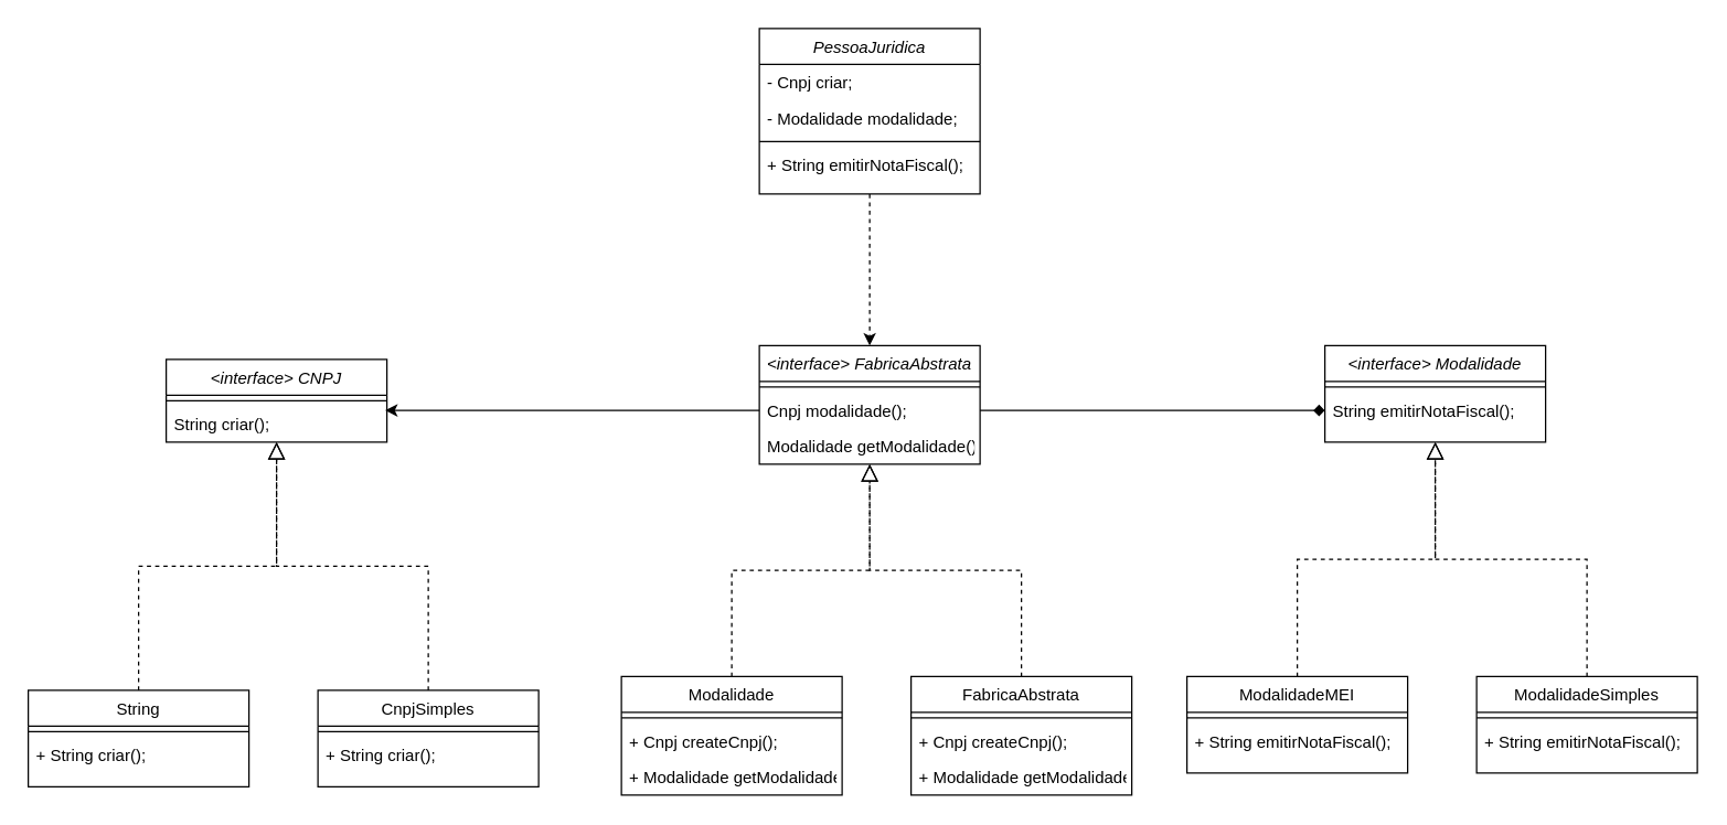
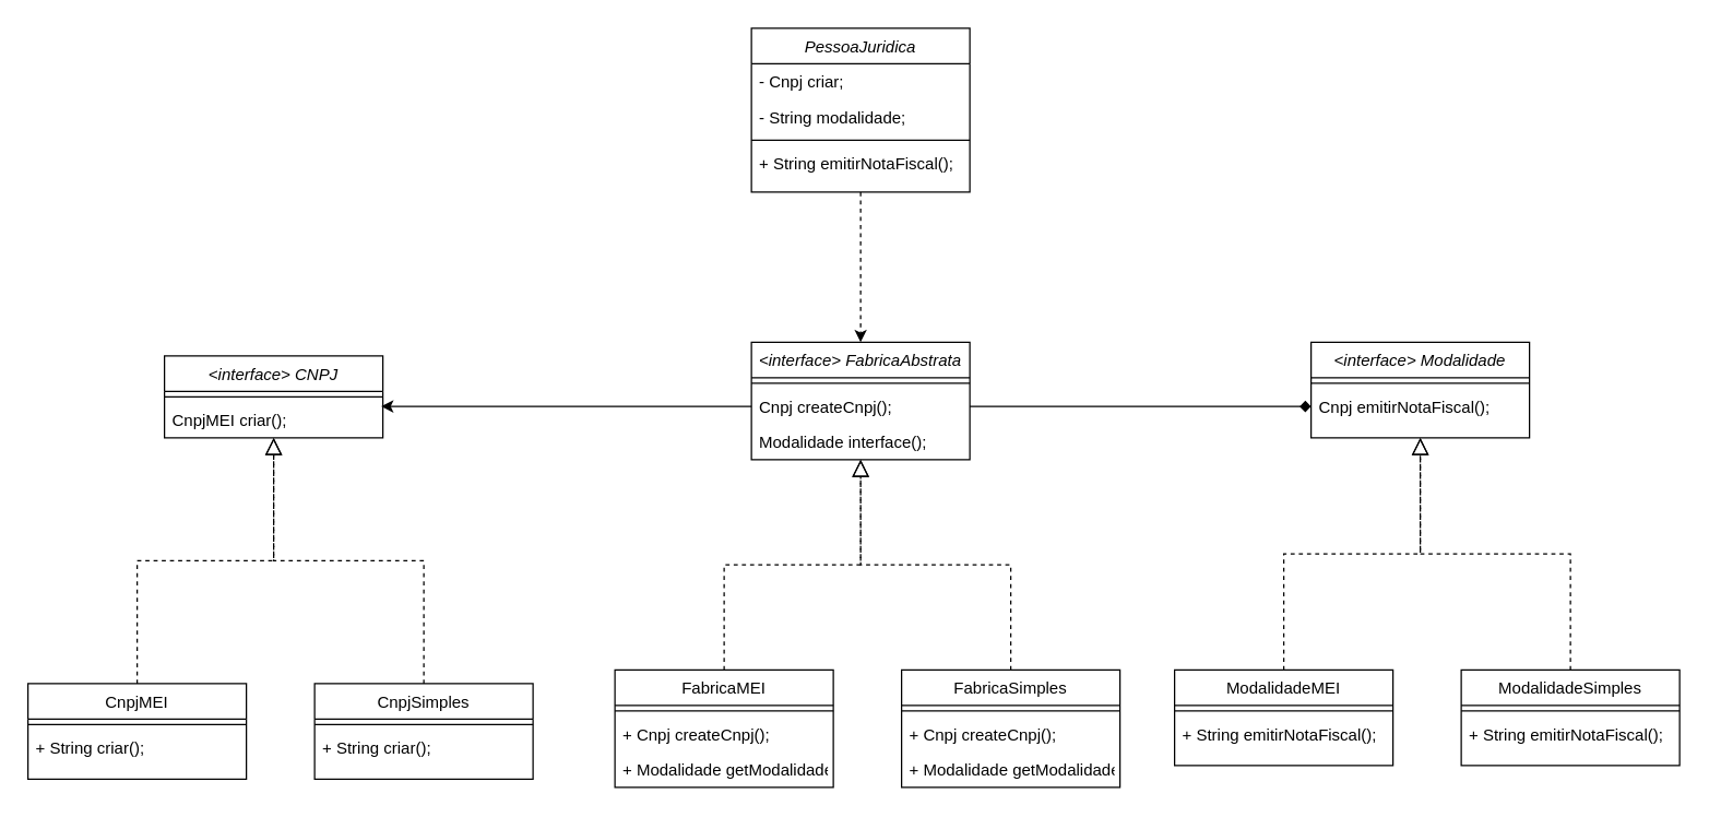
  <mxCell id="0" />
  <mxCell id="1" parent="0" />
  <mxCell id="2" value="&lt;interface&gt; CNPJ" style="swimlane;fontStyle=2;align=center;verticalAlign=top;childLayout=stackLayout;horizontal=1;startSize=26;horizontalStack=0;resizeParent=1;resizeLast=0;collapsible=1;marginBottom=0;rounded=0;shadow=0;strokeWidth=1;" parent="1" vertex="1"><mxGeometry x="120" y="260" width="160" height="60" as="geometry"><mxRectangle x="230" y="140" width="160" height="26" as="alternateBounds" /></mxGeometry></mxCell>
  <mxCell id="3" value="" style="line;html=1;strokeWidth=1;align=left;verticalAlign=middle;spacingTop=-1;spacingLeft=3;spacingRight=3;rotatable=0;labelPosition=right;points=[];portConstraint=eastwest;" parent="2" vertex="1"><mxGeometry y="26" width="160" height="8" as="geometry" /></mxCell>
- <mxCell id="4" value="String criar();" style="text;align=left;verticalAlign=top;spacingLeft=4;spacingRight=4;overflow=hidden;rotatable=0;points=[[0,0.5],[1,0.5]];portConstraint=eastwest;" vertex="1" parent="2"><mxGeometry y="34" width="160" height="26" as="geometry" /></mxCell>
- <mxCell id="5" value="String" style="swimlane;fontStyle=0;align=center;verticalAlign=top;childLayout=stackLayout;horizontal=1;startSize=26;horizontalStack=0;resizeParent=1;resizeLast=0;collapsible=1;marginBottom=0;rounded=0;shadow=0;strokeWidth=1;" parent="1" vertex="1"><mxGeometry x="20" y="500" width="160" height="70" as="geometry"><mxRectangle x="130" y="380" width="160" height="26" as="alternateBounds" /></mxGeometry></mxCell>
+ <mxCell id="4" value="CnpjMEI criar();" style="text;align=left;verticalAlign=top;spacingLeft=4;spacingRight=4;overflow=hidden;rotatable=0;points=[[0,0.5],[1,0.5]];portConstraint=eastwest;" vertex="1" parent="2"><mxGeometry y="34" width="160" height="26" as="geometry" /></mxCell>
+ <mxCell id="5" value="CnpjMEI" style="swimlane;fontStyle=0;align=center;verticalAlign=top;childLayout=stackLayout;horizontal=1;startSize=26;horizontalStack=0;resizeParent=1;resizeLast=0;collapsible=1;marginBottom=0;rounded=0;shadow=0;strokeWidth=1;" parent="1" vertex="1"><mxGeometry x="20" y="500" width="160" height="70" as="geometry"><mxRectangle x="130" y="380" width="160" height="26" as="alternateBounds" /></mxGeometry></mxCell>
  <mxCell id="6" value="" style="line;html=1;strokeWidth=1;align=left;verticalAlign=middle;spacingTop=-1;spacingLeft=3;spacingRight=3;rotatable=0;labelPosition=right;points=[];portConstraint=eastwest;" parent="5" vertex="1"><mxGeometry y="26" width="160" height="8" as="geometry" /></mxCell>
  <mxCell id="7" value="+ String criar();" style="text;align=left;verticalAlign=top;spacingLeft=4;spacingRight=4;overflow=hidden;rotatable=0;points=[[0,0.5],[1,0.5]];portConstraint=eastwest;" vertex="1" parent="5"><mxGeometry y="34" width="160" height="26" as="geometry" /></mxCell>
  <mxCell id="8" value="" style="endArrow=block;endSize=10;endFill=0;shadow=0;strokeWidth=1;rounded=0;curved=0;edgeStyle=elbowEdgeStyle;elbow=vertical;dashed=1;" parent="1" source="5" target="2" edge="1"><mxGeometry width="160" relative="1" as="geometry"><mxPoint x="100" y="343" as="sourcePoint" /><mxPoint x="100" y="343" as="targetPoint" /></mxGeometry></mxCell>
  <mxCell id="9" value="CnpjSimples" style="swimlane;fontStyle=0;align=center;verticalAlign=top;childLayout=stackLayout;horizontal=1;startSize=26;horizontalStack=0;resizeParent=1;resizeLast=0;collapsible=1;marginBottom=0;rounded=0;shadow=0;strokeWidth=1;" parent="1" vertex="1"><mxGeometry x="230" y="500" width="160" height="70" as="geometry"><mxRectangle x="340" y="380" width="170" height="26" as="alternateBounds" /></mxGeometry></mxCell>
  <mxCell id="10" value="" style="line;html=1;strokeWidth=1;align=left;verticalAlign=middle;spacingTop=-1;spacingLeft=3;spacingRight=3;rotatable=0;labelPosition=right;points=[];portConstraint=eastwest;" parent="9" vertex="1"><mxGeometry y="26" width="160" height="8" as="geometry" /></mxCell>
  <mxCell id="11" value="+ String criar();" style="text;align=left;verticalAlign=top;spacingLeft=4;spacingRight=4;overflow=hidden;rotatable=0;points=[[0,0.5],[1,0.5]];portConstraint=eastwest;" vertex="1" parent="9"><mxGeometry y="34" width="160" height="26" as="geometry" /></mxCell>
  <mxCell id="12" value="" style="endArrow=block;endSize=10;endFill=0;shadow=0;strokeWidth=1;rounded=0;curved=0;edgeStyle=elbowEdgeStyle;elbow=vertical;dashed=1;" parent="1" source="9" target="2" edge="1"><mxGeometry width="160" relative="1" as="geometry"><mxPoint x="110" y="513" as="sourcePoint" /><mxPoint x="210" y="411" as="targetPoint" /></mxGeometry></mxCell>
  <mxCell id="13" value="&lt;interface&gt; FabricaAbstrata" style="swimlane;fontStyle=2;align=center;verticalAlign=top;childLayout=stackLayout;horizontal=1;startSize=26;horizontalStack=0;resizeParent=1;resizeLast=0;collapsible=1;marginBottom=0;rounded=0;shadow=0;strokeWidth=1;" vertex="1" parent="1"><mxGeometry x="550" y="250" width="160" height="86" as="geometry"><mxRectangle x="230" y="140" width="160" height="26" as="alternateBounds" /></mxGeometry></mxCell>
  <mxCell id="14" value="" style="line;html=1;strokeWidth=1;align=left;verticalAlign=middle;spacingTop=-1;spacingLeft=3;spacingRight=3;rotatable=0;labelPosition=right;points=[];portConstraint=eastwest;" vertex="1" parent="13"><mxGeometry y="26" width="160" height="8" as="geometry" /></mxCell>
- <mxCell id="15" value="Cnpj modalidade();" style="text;align=left;verticalAlign=top;spacingLeft=4;spacingRight=4;overflow=hidden;rotatable=0;points=[[0,0.5],[1,0.5]];portConstraint=eastwest;" vertex="1" parent="13"><mxGeometry y="34" width="160" height="26" as="geometry" /></mxCell>
- <mxCell id="16" value="Modalidade getModalidade();" style="text;align=left;verticalAlign=top;spacingLeft=4;spacingRight=4;overflow=hidden;rotatable=0;points=[[0,0.5],[1,0.5]];portConstraint=eastwest;" vertex="1" parent="13"><mxGeometry y="60" width="160" height="26" as="geometry" /></mxCell>
- <mxCell id="17" value="Modalidade" style="swimlane;fontStyle=0;align=center;verticalAlign=top;childLayout=stackLayout;horizontal=1;startSize=26;horizontalStack=0;resizeParent=1;resizeLast=0;collapsible=1;marginBottom=0;rounded=0;shadow=0;strokeWidth=1;" vertex="1" parent="1"><mxGeometry x="450" y="490" width="160" height="86" as="geometry"><mxRectangle x="130" y="380" width="160" height="26" as="alternateBounds" /></mxGeometry></mxCell>
+ <mxCell id="15" value="Cnpj createCnpj();" style="text;align=left;verticalAlign=top;spacingLeft=4;spacingRight=4;overflow=hidden;rotatable=0;points=[[0,0.5],[1,0.5]];portConstraint=eastwest;" vertex="1" parent="13"><mxGeometry y="34" width="160" height="26" as="geometry" /></mxCell>
+ <mxCell id="16" value="Modalidade interface();" style="text;align=left;verticalAlign=top;spacingLeft=4;spacingRight=4;overflow=hidden;rotatable=0;points=[[0,0.5],[1,0.5]];portConstraint=eastwest;" vertex="1" parent="13"><mxGeometry y="60" width="160" height="26" as="geometry" /></mxCell>
+ <mxCell id="17" value="FabricaMEI" style="swimlane;fontStyle=0;align=center;verticalAlign=top;childLayout=stackLayout;horizontal=1;startSize=26;horizontalStack=0;resizeParent=1;resizeLast=0;collapsible=1;marginBottom=0;rounded=0;shadow=0;strokeWidth=1;" vertex="1" parent="1"><mxGeometry x="450" y="490" width="160" height="86" as="geometry"><mxRectangle x="130" y="380" width="160" height="26" as="alternateBounds" /></mxGeometry></mxCell>
  <mxCell id="18" value="" style="line;html=1;strokeWidth=1;align=left;verticalAlign=middle;spacingTop=-1;spacingLeft=3;spacingRight=3;rotatable=0;labelPosition=right;points=[];portConstraint=eastwest;" vertex="1" parent="17"><mxGeometry y="26" width="160" height="8" as="geometry" /></mxCell>
  <mxCell id="19" value="+ Cnpj createCnpj();" style="text;align=left;verticalAlign=top;spacingLeft=4;spacingRight=4;overflow=hidden;rotatable=0;points=[[0,0.5],[1,0.5]];portConstraint=eastwest;" vertex="1" parent="17"><mxGeometry y="34" width="160" height="26" as="geometry" /></mxCell>
  <mxCell id="20" value="+ Modalidade getModalidade();" style="text;align=left;verticalAlign=top;spacingLeft=4;spacingRight=4;overflow=hidden;rotatable=0;points=[[0,0.5],[1,0.5]];portConstraint=eastwest;" vertex="1" parent="17"><mxGeometry y="60" width="160" height="26" as="geometry" /></mxCell>
  <mxCell id="21" value="" style="endArrow=block;endSize=10;endFill=0;shadow=0;strokeWidth=1;rounded=0;curved=0;edgeStyle=elbowEdgeStyle;elbow=vertical;dashed=1;" edge="1" parent="1" source="17" target="13"><mxGeometry width="160" relative="1" as="geometry"><mxPoint x="530" y="333" as="sourcePoint" /><mxPoint x="530" y="333" as="targetPoint" /></mxGeometry></mxCell>
- <mxCell id="22" value="FabricaAbstrata" style="swimlane;fontStyle=0;align=center;verticalAlign=top;childLayout=stackLayout;horizontal=1;startSize=26;horizontalStack=0;resizeParent=1;resizeLast=0;collapsible=1;marginBottom=0;rounded=0;shadow=0;strokeWidth=1;" vertex="1" parent="1"><mxGeometry x="660" y="490" width="160" height="86" as="geometry"><mxRectangle x="340" y="380" width="170" height="26" as="alternateBounds" /></mxGeometry></mxCell>
+ <mxCell id="22" value="FabricaSimples" style="swimlane;fontStyle=0;align=center;verticalAlign=top;childLayout=stackLayout;horizontal=1;startSize=26;horizontalStack=0;resizeParent=1;resizeLast=0;collapsible=1;marginBottom=0;rounded=0;shadow=0;strokeWidth=1;" vertex="1" parent="1"><mxGeometry x="660" y="490" width="160" height="86" as="geometry"><mxRectangle x="340" y="380" width="170" height="26" as="alternateBounds" /></mxGeometry></mxCell>
  <mxCell id="23" value="" style="line;html=1;strokeWidth=1;align=left;verticalAlign=middle;spacingTop=-1;spacingLeft=3;spacingRight=3;rotatable=0;labelPosition=right;points=[];portConstraint=eastwest;" vertex="1" parent="22"><mxGeometry y="26" width="160" height="8" as="geometry" /></mxCell>
  <mxCell id="24" value="+ Cnpj createCnpj();" style="text;align=left;verticalAlign=top;spacingLeft=4;spacingRight=4;overflow=hidden;rotatable=0;points=[[0,0.5],[1,0.5]];portConstraint=eastwest;" vertex="1" parent="22"><mxGeometry y="34" width="160" height="26" as="geometry" /></mxCell>
  <mxCell id="25" value="+ Modalidade getModalidade();" style="text;align=left;verticalAlign=top;spacingLeft=4;spacingRight=4;overflow=hidden;rotatable=0;points=[[0,0.5],[1,0.5]];portConstraint=eastwest;" vertex="1" parent="22"><mxGeometry y="60" width="160" height="26" as="geometry" /></mxCell>
  <mxCell id="26" value="" style="endArrow=block;endSize=10;endFill=0;shadow=0;strokeWidth=1;rounded=0;curved=0;edgeStyle=elbowEdgeStyle;elbow=vertical;dashed=1;" edge="1" parent="1" source="22" target="13"><mxGeometry width="160" relative="1" as="geometry"><mxPoint x="540" y="503" as="sourcePoint" /><mxPoint x="640" y="401" as="targetPoint" /></mxGeometry></mxCell>
  <mxCell id="27" value="&lt;interface&gt; Modalidade" style="swimlane;fontStyle=2;align=center;verticalAlign=top;childLayout=stackLayout;horizontal=1;startSize=26;horizontalStack=0;resizeParent=1;resizeLast=0;collapsible=1;marginBottom=0;rounded=0;shadow=0;strokeWidth=1;" vertex="1" parent="1"><mxGeometry x="960" y="250" width="160" height="70" as="geometry"><mxRectangle x="230" y="140" width="160" height="26" as="alternateBounds" /></mxGeometry></mxCell>
  <mxCell id="28" value="" style="line;html=1;strokeWidth=1;align=left;verticalAlign=middle;spacingTop=-1;spacingLeft=3;spacingRight=3;rotatable=0;labelPosition=right;points=[];portConstraint=eastwest;" vertex="1" parent="27"><mxGeometry y="26" width="160" height="8" as="geometry" /></mxCell>
- <mxCell id="29" value="String emitirNotaFiscal();" style="text;align=left;verticalAlign=top;spacingLeft=4;spacingRight=4;overflow=hidden;rotatable=0;points=[[0,0.5],[1,0.5]];portConstraint=eastwest;" vertex="1" parent="27"><mxGeometry y="34" width="160" height="26" as="geometry" /></mxCell>
+ <mxCell id="29" value="Cnpj emitirNotaFiscal();" style="text;align=left;verticalAlign=top;spacingLeft=4;spacingRight=4;overflow=hidden;rotatable=0;points=[[0,0.5],[1,0.5]];portConstraint=eastwest;" vertex="1" parent="27"><mxGeometry y="34" width="160" height="26" as="geometry" /></mxCell>
  <mxCell id="30" value="ModalidadeMEI" style="swimlane;fontStyle=0;align=center;verticalAlign=top;childLayout=stackLayout;horizontal=1;startSize=26;horizontalStack=0;resizeParent=1;resizeLast=0;collapsible=1;marginBottom=0;rounded=0;shadow=0;strokeWidth=1;" vertex="1" parent="1"><mxGeometry x="860" y="490" width="160" height="70" as="geometry"><mxRectangle x="130" y="380" width="160" height="26" as="alternateBounds" /></mxGeometry></mxCell>
  <mxCell id="31" value="" style="line;html=1;strokeWidth=1;align=left;verticalAlign=middle;spacingTop=-1;spacingLeft=3;spacingRight=3;rotatable=0;labelPosition=right;points=[];portConstraint=eastwest;" vertex="1" parent="30"><mxGeometry y="26" width="160" height="8" as="geometry" /></mxCell>
  <mxCell id="32" value="+ String emitirNotaFiscal();" style="text;align=left;verticalAlign=top;spacingLeft=4;spacingRight=4;overflow=hidden;rotatable=0;points=[[0,0.5],[1,0.5]];portConstraint=eastwest;" vertex="1" parent="30"><mxGeometry y="34" width="160" height="26" as="geometry" /></mxCell>
  <mxCell id="33" value="" style="endArrow=block;endSize=10;endFill=0;shadow=0;strokeWidth=1;rounded=0;curved=0;edgeStyle=elbowEdgeStyle;elbow=vertical;dashed=1;" edge="1" parent="1" source="30" target="27"><mxGeometry width="160" relative="1" as="geometry"><mxPoint x="940" y="333" as="sourcePoint" /><mxPoint x="940" y="333" as="targetPoint" /></mxGeometry></mxCell>
  <mxCell id="34" value="ModalidadeSimples" style="swimlane;fontStyle=0;align=center;verticalAlign=top;childLayout=stackLayout;horizontal=1;startSize=26;horizontalStack=0;resizeParent=1;resizeLast=0;collapsible=1;marginBottom=0;rounded=0;shadow=0;strokeWidth=1;" vertex="1" parent="1"><mxGeometry x="1070" y="490" width="160" height="70" as="geometry"><mxRectangle x="340" y="380" width="170" height="26" as="alternateBounds" /></mxGeometry></mxCell>
  <mxCell id="35" value="" style="line;html=1;strokeWidth=1;align=left;verticalAlign=middle;spacingTop=-1;spacingLeft=3;spacingRight=3;rotatable=0;labelPosition=right;points=[];portConstraint=eastwest;" vertex="1" parent="34"><mxGeometry y="26" width="160" height="8" as="geometry" /></mxCell>
  <mxCell id="36" value="+ String emitirNotaFiscal();" style="text;align=left;verticalAlign=top;spacingLeft=4;spacingRight=4;overflow=hidden;rotatable=0;points=[[0,0.5],[1,0.5]];portConstraint=eastwest;" vertex="1" parent="34"><mxGeometry y="34" width="160" height="26" as="geometry" /></mxCell>
  <mxCell id="37" value="" style="endArrow=block;endSize=10;endFill=0;shadow=0;strokeWidth=1;rounded=0;curved=0;edgeStyle=elbowEdgeStyle;elbow=vertical;dashed=1;" edge="1" parent="1" source="34" target="27"><mxGeometry width="160" relative="1" as="geometry"><mxPoint x="950" y="503" as="sourcePoint" /><mxPoint x="1050" y="401" as="targetPoint" /></mxGeometry></mxCell>
  <mxCell id="38" style="edgeStyle=orthogonalEdgeStyle;rounded=0;orthogonalLoop=1;jettySize=auto;html=1;endArrow=diamond;" edge="1" parent="1" source="15" target="29"><mxGeometry relative="1" as="geometry" /></mxCell>
  <mxCell id="39" style="edgeStyle=orthogonalEdgeStyle;rounded=0;orthogonalLoop=1;jettySize=auto;html=1;entryX=0.992;entryY=0.115;entryDx=0;entryDy=0;entryPerimeter=0;" edge="1" parent="1" source="15" target="4"><mxGeometry relative="1" as="geometry" /></mxCell>
  <mxCell id="40" style="edgeStyle=orthogonalEdgeStyle;rounded=0;orthogonalLoop=1;jettySize=auto;html=1;entryX=0.5;entryY=0;entryDx=0;entryDy=0;dashed=1;" edge="1" parent="1" source="41" target="13"><mxGeometry relative="1" as="geometry" /></mxCell>
  <mxCell id="41" value="PessoaJuridica" style="swimlane;fontStyle=2;align=center;verticalAlign=top;childLayout=stackLayout;horizontal=1;startSize=26;horizontalStack=0;resizeParent=1;resizeLast=0;collapsible=1;marginBottom=0;rounded=0;shadow=0;strokeWidth=1;" vertex="1" parent="1"><mxGeometry x="550" y="20" width="160" height="120" as="geometry"><mxRectangle x="230" y="140" width="160" height="26" as="alternateBounds" /></mxGeometry></mxCell>
  <mxCell id="42" value="- Cnpj criar;" style="text;align=left;verticalAlign=top;spacingLeft=4;spacingRight=4;overflow=hidden;rotatable=0;points=[[0,0.5],[1,0.5]];portConstraint=eastwest;" vertex="1" parent="41"><mxGeometry y="26" width="160" height="26" as="geometry" /></mxCell>
- <mxCell id="43" value="- Modalidade modalidade;" style="text;align=left;verticalAlign=top;spacingLeft=4;spacingRight=4;overflow=hidden;rotatable=0;points=[[0,0.5],[1,0.5]];portConstraint=eastwest;" vertex="1" parent="41"><mxGeometry y="52" width="160" height="26" as="geometry" /></mxCell>
+ <mxCell id="43" value="- String modalidade;" style="text;align=left;verticalAlign=top;spacingLeft=4;spacingRight=4;overflow=hidden;rotatable=0;points=[[0,0.5],[1,0.5]];portConstraint=eastwest;" vertex="1" parent="41"><mxGeometry y="52" width="160" height="26" as="geometry" /></mxCell>
  <mxCell id="44" value="" style="line;html=1;strokeWidth=1;align=left;verticalAlign=middle;spacingTop=-1;spacingLeft=3;spacingRight=3;rotatable=0;labelPosition=right;points=[];portConstraint=eastwest;" vertex="1" parent="41"><mxGeometry y="78" width="160" height="8" as="geometry" /></mxCell>
  <mxCell id="45" value="+ String emitirNotaFiscal();" style="text;align=left;verticalAlign=top;spacingLeft=4;spacingRight=4;overflow=hidden;rotatable=0;points=[[0,0.5],[1,0.5]];portConstraint=eastwest;" vertex="1" parent="41"><mxGeometry y="86" width="160" height="26" as="geometry" /></mxCell>
